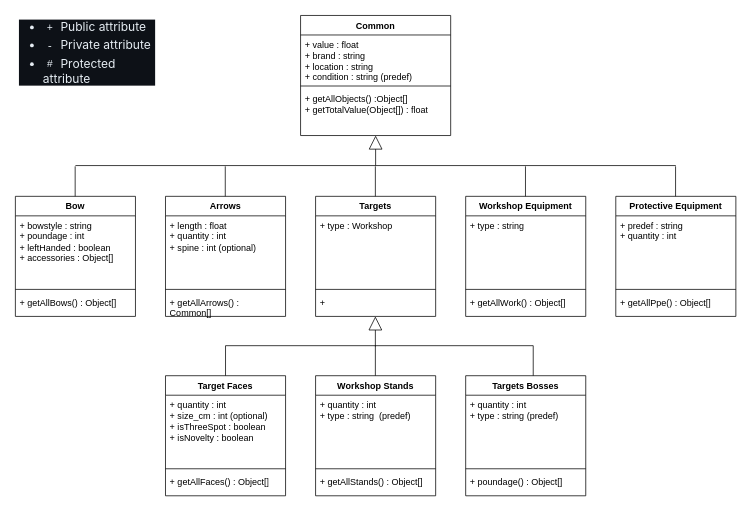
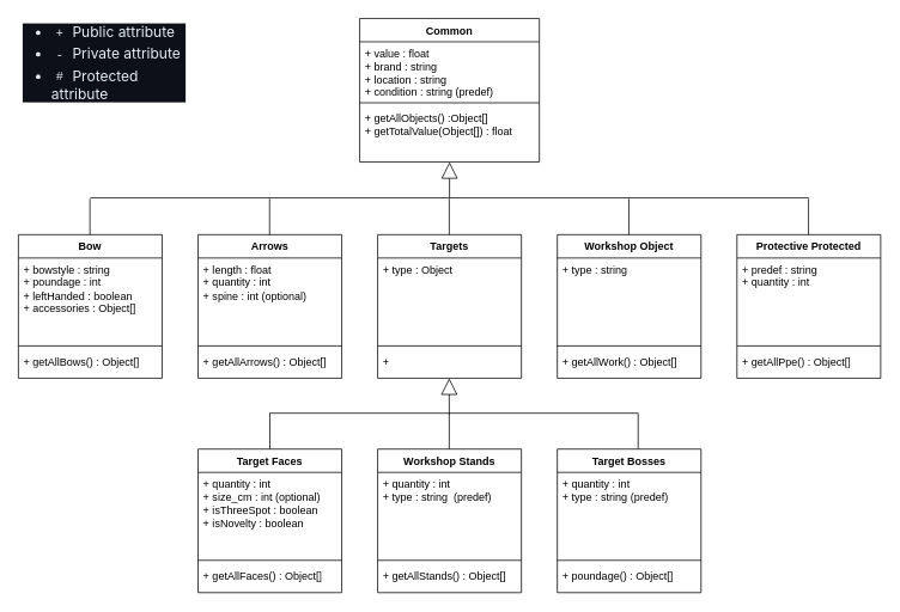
  <mxCell id="0" />
  <mxCell id="1" parent="0" />
  <mxCell id="2" value="Common" style="swimlane;fontStyle=1;align=center;verticalAlign=top;childLayout=stackLayout;horizontal=1;startSize=26;horizontalStack=0;resizeParent=1;resizeParentMax=0;resizeLast=0;collapsible=1;marginBottom=0;whiteSpace=wrap;html=1;" parent="1" vertex="1"><mxGeometry x="400" y="20" width="200" height="160" as="geometry"><mxRectangle x="320" y="40" width="90" height="30" as="alternateBounds" /></mxGeometry></mxCell>
  <mxCell id="3" value="+ value : float&lt;br&gt;+ brand : string&lt;br&gt;+ location : string&lt;br&gt;+ condition : string (predef)&lt;br&gt;+ type : string (predef)" style="text;strokeColor=none;fillColor=none;align=left;verticalAlign=top;spacingLeft=4;spacingRight=4;overflow=hidden;rotatable=0;points=[[0,0.5],[1,0.5]];portConstraint=eastwest;whiteSpace=wrap;html=1;" parent="2" vertex="1"><mxGeometry y="26" width="200" height="64" as="geometry" /></mxCell>
  <mxCell id="4" value="" style="line;strokeWidth=1;fillColor=none;align=left;verticalAlign=middle;spacingTop=-1;spacingLeft=3;spacingRight=3;rotatable=0;labelPosition=right;points=[];portConstraint=eastwest;strokeColor=inherit;" parent="2" vertex="1"><mxGeometry y="90" width="200" height="8" as="geometry" /></mxCell>
  <mxCell id="5" value="+ getAllObjects() :Object[]&lt;br&gt;+ getTotalValue(Object[]) : float" style="text;strokeColor=none;fillColor=none;align=left;verticalAlign=top;spacingLeft=4;spacingRight=4;overflow=hidden;rotatable=0;points=[[0,0.5],[1,0.5]];portConstraint=eastwest;whiteSpace=wrap;html=1;" parent="2" vertex="1"><mxGeometry y="98" width="200" height="62" as="geometry" /></mxCell>
  <mxCell id="6" value="" style="endArrow=block;endSize=16;endFill=0;html=1;rounded=0;" parent="1" edge="1"><mxGeometry width="160" relative="1" as="geometry"><mxPoint x="500" y="220" as="sourcePoint" /><mxPoint x="500" y="180" as="targetPoint" /></mxGeometry></mxCell>
  <mxCell id="7" value="Arrows" style="swimlane;fontStyle=1;align=center;verticalAlign=top;childLayout=stackLayout;horizontal=1;startSize=26;horizontalStack=0;resizeParent=1;resizeParentMax=0;resizeLast=0;collapsible=1;marginBottom=0;whiteSpace=wrap;html=1;" parent="1" vertex="1"><mxGeometry x="220" y="261" width="160" height="160" as="geometry" /></mxCell>
  <mxCell id="8" value="+ length : float&lt;br&gt;+ quantity : int&lt;br&gt;+ spine : int (optional)" style="text;strokeColor=none;fillColor=none;align=left;verticalAlign=top;spacingLeft=4;spacingRight=4;overflow=hidden;rotatable=0;points=[[0,0.5],[1,0.5]];portConstraint=eastwest;whiteSpace=wrap;html=1;" parent="7" vertex="1"><mxGeometry y="26" width="160" height="94" as="geometry" /></mxCell>
  <mxCell id="9" value="" style="line;strokeWidth=1;fillColor=none;align=left;verticalAlign=middle;spacingTop=-1;spacingLeft=3;spacingRight=3;rotatable=0;labelPosition=right;points=[];portConstraint=eastwest;strokeColor=inherit;" parent="7" vertex="1"><mxGeometry y="120" width="160" height="8" as="geometry" /></mxCell>
- <mxCell id="10" value="+ getAllArrows() : Common[]" style="text;strokeColor=none;fillColor=none;align=left;verticalAlign=top;spacingLeft=4;spacingRight=4;overflow=hidden;rotatable=0;points=[[0,0.5],[1,0.5]];portConstraint=eastwest;whiteSpace=wrap;html=1;" parent="7" vertex="1"><mxGeometry y="128" width="160" height="32" as="geometry" /></mxCell>
+ <mxCell id="10" value="+ getAllArrows() : Object[]" style="text;strokeColor=none;fillColor=none;align=left;verticalAlign=top;spacingLeft=4;spacingRight=4;overflow=hidden;rotatable=0;points=[[0,0.5],[1,0.5]];portConstraint=eastwest;whiteSpace=wrap;html=1;" parent="7" vertex="1"><mxGeometry y="128" width="160" height="32" as="geometry" /></mxCell>
  <mxCell id="11" value="Bow" style="swimlane;fontStyle=1;align=center;verticalAlign=top;childLayout=stackLayout;horizontal=1;startSize=26;horizontalStack=0;resizeParent=1;resizeParentMax=0;resizeLast=0;collapsible=1;marginBottom=0;whiteSpace=wrap;html=1;" parent="1" vertex="1"><mxGeometry x="20" y="261" width="160" height="160" as="geometry" /></mxCell>
  <mxCell id="12" value="+ bowstyle : string&lt;br&gt;+ poundage : int&lt;br&gt;+ leftHanded : boolean&lt;br&gt;+ accessories : Object[]" style="text;strokeColor=none;fillColor=none;align=left;verticalAlign=top;spacingLeft=4;spacingRight=4;overflow=hidden;rotatable=0;points=[[0,0.5],[1,0.5]];portConstraint=eastwest;whiteSpace=wrap;html=1;" parent="11" vertex="1"><mxGeometry y="26" width="160" height="94" as="geometry" /></mxCell>
  <mxCell id="13" value="" style="line;strokeWidth=1;fillColor=none;align=left;verticalAlign=middle;spacingTop=-1;spacingLeft=3;spacingRight=3;rotatable=0;labelPosition=right;points=[];portConstraint=eastwest;strokeColor=inherit;" parent="11" vertex="1"><mxGeometry y="120" width="160" height="8" as="geometry" /></mxCell>
  <mxCell id="14" value="+ getAllBows() : Object[]" style="text;strokeColor=none;fillColor=none;align=left;verticalAlign=top;spacingLeft=4;spacingRight=4;overflow=hidden;rotatable=0;points=[[0,0.5],[1,0.5]];portConstraint=eastwest;whiteSpace=wrap;html=1;" parent="11" vertex="1"><mxGeometry y="128" width="160" height="32" as="geometry" /></mxCell>
- <mxCell id="15" value="Protective Equipment" style="swimlane;fontStyle=1;align=center;verticalAlign=top;childLayout=stackLayout;horizontal=1;startSize=26;horizontalStack=0;resizeParent=1;resizeParentMax=0;resizeLast=0;collapsible=1;marginBottom=0;whiteSpace=wrap;html=1;" parent="1" vertex="1"><mxGeometry x="820" y="261" width="160" height="160" as="geometry" /></mxCell>
+ <mxCell id="15" value="Protective Protected" style="swimlane;fontStyle=1;align=center;verticalAlign=top;childLayout=stackLayout;horizontal=1;startSize=26;horizontalStack=0;resizeParent=1;resizeParentMax=0;resizeLast=0;collapsible=1;marginBottom=0;whiteSpace=wrap;html=1;" parent="1" vertex="1"><mxGeometry x="820" y="261" width="160" height="160" as="geometry" /></mxCell>
  <mxCell id="16" value="+ predef : string&lt;br&gt;+ quantity : int" style="text;strokeColor=none;fillColor=none;align=left;verticalAlign=top;spacingLeft=4;spacingRight=4;overflow=hidden;rotatable=0;points=[[0,0.5],[1,0.5]];portConstraint=eastwest;whiteSpace=wrap;html=1;" parent="15" vertex="1"><mxGeometry y="26" width="160" height="94" as="geometry" /></mxCell>
  <mxCell id="17" value="" style="line;strokeWidth=1;fillColor=none;align=left;verticalAlign=middle;spacingTop=-1;spacingLeft=3;spacingRight=3;rotatable=0;labelPosition=right;points=[];portConstraint=eastwest;strokeColor=inherit;" parent="15" vertex="1"><mxGeometry y="120" width="160" height="8" as="geometry" /></mxCell>
  <mxCell id="18" value="+ getAllPpe() : Object[]" style="text;strokeColor=none;fillColor=none;align=left;verticalAlign=top;spacingLeft=4;spacingRight=4;overflow=hidden;rotatable=0;points=[[0,0.5],[1,0.5]];portConstraint=eastwest;whiteSpace=wrap;html=1;" parent="15" vertex="1"><mxGeometry y="128" width="160" height="32" as="geometry" /></mxCell>
- <mxCell id="19" value="Workshop Equipment" style="swimlane;fontStyle=1;align=center;verticalAlign=top;childLayout=stackLayout;horizontal=1;startSize=26;horizontalStack=0;resizeParent=1;resizeParentMax=0;resizeLast=0;collapsible=1;marginBottom=0;whiteSpace=wrap;html=1;" parent="1" vertex="1"><mxGeometry x="620" y="261" width="160" height="160" as="geometry" /></mxCell>
+ <mxCell id="19" value="Workshop Object" style="swimlane;fontStyle=1;align=center;verticalAlign=top;childLayout=stackLayout;horizontal=1;startSize=26;horizontalStack=0;resizeParent=1;resizeParentMax=0;resizeLast=0;collapsible=1;marginBottom=0;whiteSpace=wrap;html=1;" parent="1" vertex="1"><mxGeometry x="620" y="261" width="160" height="160" as="geometry" /></mxCell>
  <mxCell id="20" value="+ type : string" style="text;strokeColor=none;fillColor=none;align=left;verticalAlign=top;spacingLeft=4;spacingRight=4;overflow=hidden;rotatable=0;points=[[0,0.5],[1,0.5]];portConstraint=eastwest;whiteSpace=wrap;html=1;" parent="19" vertex="1"><mxGeometry y="26" width="160" height="94" as="geometry" /></mxCell>
  <mxCell id="21" value="" style="line;strokeWidth=1;fillColor=none;align=left;verticalAlign=middle;spacingTop=-1;spacingLeft=3;spacingRight=3;rotatable=0;labelPosition=right;points=[];portConstraint=eastwest;strokeColor=inherit;" parent="19" vertex="1"><mxGeometry y="120" width="160" height="8" as="geometry" /></mxCell>
  <mxCell id="22" value="+ getAllWork() : Object[]" style="text;strokeColor=none;fillColor=none;align=left;verticalAlign=top;spacingLeft=4;spacingRight=4;overflow=hidden;rotatable=0;points=[[0,0.5],[1,0.5]];portConstraint=eastwest;whiteSpace=wrap;html=1;" parent="19" vertex="1"><mxGeometry y="128" width="160" height="32" as="geometry" /></mxCell>
  <mxCell id="23" value="Targets" style="swimlane;fontStyle=1;align=center;verticalAlign=top;childLayout=stackLayout;horizontal=1;startSize=26;horizontalStack=0;resizeParent=1;resizeParentMax=0;resizeLast=0;collapsible=1;marginBottom=0;whiteSpace=wrap;html=1;" parent="1" vertex="1"><mxGeometry x="420" y="261" width="160" height="160" as="geometry" /></mxCell>
- <mxCell id="24" value="+ type : Workshop" style="text;strokeColor=none;fillColor=none;align=left;verticalAlign=top;spacingLeft=4;spacingRight=4;overflow=hidden;rotatable=0;points=[[0,0.5],[1,0.5]];portConstraint=eastwest;whiteSpace=wrap;html=1;" parent="23" vertex="1"><mxGeometry y="26" width="160" height="94" as="geometry" /></mxCell>
+ <mxCell id="24" value="+ type : Object" style="text;strokeColor=none;fillColor=none;align=left;verticalAlign=top;spacingLeft=4;spacingRight=4;overflow=hidden;rotatable=0;points=[[0,0.5],[1,0.5]];portConstraint=eastwest;whiteSpace=wrap;html=1;" parent="23" vertex="1"><mxGeometry y="26" width="160" height="94" as="geometry" /></mxCell>
  <mxCell id="25" value="" style="line;strokeWidth=1;fillColor=none;align=left;verticalAlign=middle;spacingTop=-1;spacingLeft=3;spacingRight=3;rotatable=0;labelPosition=right;points=[];portConstraint=eastwest;strokeColor=inherit;" parent="23" vertex="1"><mxGeometry y="120" width="160" height="8" as="geometry" /></mxCell>
  <mxCell id="26" value="+&amp;nbsp;" style="text;strokeColor=none;fillColor=none;align=left;verticalAlign=top;spacingLeft=4;spacingRight=4;overflow=hidden;rotatable=0;points=[[0,0.5],[1,0.5]];portConstraint=eastwest;whiteSpace=wrap;html=1;" parent="23" vertex="1"><mxGeometry y="128" width="160" height="32" as="geometry" /></mxCell>
  <mxCell id="27" value="Workshop Stands" style="swimlane;fontStyle=1;align=center;verticalAlign=top;childLayout=stackLayout;horizontal=1;startSize=26;horizontalStack=0;resizeParent=1;resizeParentMax=0;resizeLast=0;collapsible=1;marginBottom=0;whiteSpace=wrap;html=1;" parent="1" vertex="1"><mxGeometry x="420" y="500" width="160" height="160" as="geometry" /></mxCell>
  <mxCell id="28" value="+ quantity : int&lt;br&gt;+ type : string&amp;nbsp;&amp;nbsp;(predef)" style="text;strokeColor=none;fillColor=none;align=left;verticalAlign=top;spacingLeft=4;spacingRight=4;overflow=hidden;rotatable=0;points=[[0,0.5],[1,0.5]];portConstraint=eastwest;whiteSpace=wrap;html=1;" parent="27" vertex="1"><mxGeometry y="26" width="160" height="94" as="geometry" /></mxCell>
  <mxCell id="29" value="" style="line;strokeWidth=1;fillColor=none;align=left;verticalAlign=middle;spacingTop=-1;spacingLeft=3;spacingRight=3;rotatable=0;labelPosition=right;points=[];portConstraint=eastwest;strokeColor=inherit;" parent="27" vertex="1"><mxGeometry y="120" width="160" height="8" as="geometry" /></mxCell>
  <mxCell id="30" value="+ getAllStands() : Object[]" style="text;strokeColor=none;fillColor=none;align=left;verticalAlign=top;spacingLeft=4;spacingRight=4;overflow=hidden;rotatable=0;points=[[0,0.5],[1,0.5]];portConstraint=eastwest;whiteSpace=wrap;html=1;" parent="27" vertex="1"><mxGeometry y="128" width="160" height="32" as="geometry" /></mxCell>
  <mxCell id="31" value="Target Faces" style="swimlane;fontStyle=1;align=center;verticalAlign=top;childLayout=stackLayout;horizontal=1;startSize=26;horizontalStack=0;resizeParent=1;resizeParentMax=0;resizeLast=0;collapsible=1;marginBottom=0;whiteSpace=wrap;html=1;" parent="1" vertex="1"><mxGeometry x="220" y="500" width="160" height="160" as="geometry" /></mxCell>
  <mxCell id="32" value="+ quantity : int&lt;br&gt;+ size_cm : int (optional)&lt;br&gt;+ isThreeSpot : boolean&lt;br&gt;+ isNovelty : boolean" style="text;strokeColor=none;fillColor=none;align=left;verticalAlign=top;spacingLeft=4;spacingRight=4;overflow=hidden;rotatable=0;points=[[0,0.5],[1,0.5]];portConstraint=eastwest;whiteSpace=wrap;html=1;" parent="31" vertex="1"><mxGeometry y="26" width="160" height="94" as="geometry" /></mxCell>
  <mxCell id="33" value="" style="line;strokeWidth=1;fillColor=none;align=left;verticalAlign=middle;spacingTop=-1;spacingLeft=3;spacingRight=3;rotatable=0;labelPosition=right;points=[];portConstraint=eastwest;strokeColor=inherit;" parent="31" vertex="1"><mxGeometry y="120" width="160" height="8" as="geometry" /></mxCell>
  <mxCell id="34" value="+ getAllFaces() : Object[]" style="text;strokeColor=none;fillColor=none;align=left;verticalAlign=top;spacingLeft=4;spacingRight=4;overflow=hidden;rotatable=0;points=[[0,0.5],[1,0.5]];portConstraint=eastwest;whiteSpace=wrap;html=1;" parent="31" vertex="1"><mxGeometry y="128" width="160" height="32" as="geometry" /></mxCell>
- <mxCell id="35" value="Targets Bosses" style="swimlane;fontStyle=1;align=center;verticalAlign=top;childLayout=stackLayout;horizontal=1;startSize=26;horizontalStack=0;resizeParent=1;resizeParentMax=0;resizeLast=0;collapsible=1;marginBottom=0;whiteSpace=wrap;html=1;" parent="1" vertex="1"><mxGeometry x="620" y="500" width="160" height="160" as="geometry" /></mxCell>
+ <mxCell id="35" value="Target Bosses" style="swimlane;fontStyle=1;align=center;verticalAlign=top;childLayout=stackLayout;horizontal=1;startSize=26;horizontalStack=0;resizeParent=1;resizeParentMax=0;resizeLast=0;collapsible=1;marginBottom=0;whiteSpace=wrap;html=1;" parent="1" vertex="1"><mxGeometry x="620" y="500" width="160" height="160" as="geometry" /></mxCell>
  <mxCell id="36" value="+ quantity : int&lt;br&gt;+ type : string (predef)" style="text;strokeColor=none;fillColor=none;align=left;verticalAlign=top;spacingLeft=4;spacingRight=4;overflow=hidden;rotatable=0;points=[[0,0.5],[1,0.5]];portConstraint=eastwest;whiteSpace=wrap;html=1;" parent="35" vertex="1"><mxGeometry y="26" width="160" height="94" as="geometry" /></mxCell>
  <mxCell id="37" value="" style="line;strokeWidth=1;fillColor=none;align=left;verticalAlign=middle;spacingTop=-1;spacingLeft=3;spacingRight=3;rotatable=0;labelPosition=right;points=[];portConstraint=eastwest;strokeColor=inherit;" parent="35" vertex="1"><mxGeometry y="120" width="160" height="8" as="geometry" /></mxCell>
  <mxCell id="38" value="+ poundage() : Object[]" style="text;strokeColor=none;fillColor=none;align=left;verticalAlign=top;spacingLeft=4;spacingRight=4;overflow=hidden;rotatable=0;points=[[0,0.5],[1,0.5]];portConstraint=eastwest;whiteSpace=wrap;html=1;" parent="35" vertex="1"><mxGeometry y="128" width="160" height="32" as="geometry" /></mxCell>
  <mxCell id="39" value="" style="endArrow=block;endSize=16;endFill=0;html=1;rounded=0;" parent="1" edge="1"><mxGeometry width="160" relative="1" as="geometry"><mxPoint x="499.66" y="461" as="sourcePoint" /><mxPoint x="499.66" y="421" as="targetPoint" /></mxGeometry></mxCell>
  <mxCell id="40" value="" style="endArrow=none;html=1;rounded=0;" parent="1" edge="1"><mxGeometry width="50" height="50" relative="1" as="geometry"><mxPoint x="300" y="460" as="sourcePoint" /><mxPoint x="710" y="460" as="targetPoint" /></mxGeometry></mxCell>
  <mxCell id="41" value="" style="endArrow=none;html=1;rounded=0;entryX=0.5;entryY=0;entryDx=0;entryDy=0;" parent="1" target="31" edge="1"><mxGeometry width="50" height="50" relative="1" as="geometry"><mxPoint x="300" y="460" as="sourcePoint" /><mxPoint x="720" y="470" as="targetPoint" /></mxGeometry></mxCell>
  <mxCell id="42" value="" style="endArrow=none;html=1;rounded=0;entryX=0.5;entryY=0;entryDx=0;entryDy=0;" parent="1" edge="1"><mxGeometry width="50" height="50" relative="1" as="geometry"><mxPoint x="499.66" y="460" as="sourcePoint" /><mxPoint x="499.66" y="500" as="targetPoint" /></mxGeometry></mxCell>
  <mxCell id="43" value="" style="endArrow=none;html=1;rounded=0;entryX=0.5;entryY=0;entryDx=0;entryDy=0;" parent="1" edge="1"><mxGeometry width="50" height="50" relative="1" as="geometry"><mxPoint x="710" y="460" as="sourcePoint" /><mxPoint x="710" y="500" as="targetPoint" /></mxGeometry></mxCell>
  <mxCell id="44" value="" style="endArrow=none;html=1;rounded=0;entryX=0.5;entryY=0;entryDx=0;entryDy=0;" parent="1" edge="1"><mxGeometry width="50" height="50" relative="1" as="geometry"><mxPoint x="99.66" y="221" as="sourcePoint" /><mxPoint x="99.66" y="261" as="targetPoint" /></mxGeometry></mxCell>
  <mxCell id="45" value="" style="endArrow=none;html=1;rounded=0;entryX=0.5;entryY=0;entryDx=0;entryDy=0;" parent="1" edge="1"><mxGeometry width="50" height="50" relative="1" as="geometry"><mxPoint x="299.66" y="221" as="sourcePoint" /><mxPoint x="299.66" y="261" as="targetPoint" /></mxGeometry></mxCell>
  <mxCell id="46" value="" style="endArrow=none;html=1;rounded=0;entryX=0.5;entryY=0;entryDx=0;entryDy=0;" parent="1" edge="1"><mxGeometry width="50" height="50" relative="1" as="geometry"><mxPoint x="499.66" y="221" as="sourcePoint" /><mxPoint x="499.66" y="261" as="targetPoint" /></mxGeometry></mxCell>
  <mxCell id="47" value="" style="endArrow=none;html=1;rounded=0;entryX=0.5;entryY=0;entryDx=0;entryDy=0;" parent="1" edge="1"><mxGeometry width="50" height="50" relative="1" as="geometry"><mxPoint x="699.66" y="221" as="sourcePoint" /><mxPoint x="699.66" y="261" as="targetPoint" /></mxGeometry></mxCell>
  <mxCell id="48" value="" style="endArrow=none;html=1;rounded=0;entryX=0.5;entryY=0;entryDx=0;entryDy=0;" parent="1" edge="1"><mxGeometry width="50" height="50" relative="1" as="geometry"><mxPoint x="899.66" y="221" as="sourcePoint" /><mxPoint x="899.66" y="261" as="targetPoint" /></mxGeometry></mxCell>
  <mxCell id="49" value="" style="endArrow=none;html=1;rounded=0;" parent="1" edge="1"><mxGeometry width="50" height="50" relative="1" as="geometry"><mxPoint x="100" y="220" as="sourcePoint" /><mxPoint x="900" y="220" as="targetPoint" /></mxGeometry></mxCell>
  <mxCell id="50" value="&lt;h1&gt;&lt;ul style=&quot;box-sizing: border-box; padding-left: 2em; margin-top: 0px; margin-bottom: 16px; color: rgb(230, 237, 243); font-family: -apple-system, BlinkMacSystemFont, &amp;quot;Segoe UI&amp;quot;, &amp;quot;Noto Sans&amp;quot;, Helvetica, Arial, sans-serif, &amp;quot;Apple Color Emoji&amp;quot;, &amp;quot;Segoe UI Emoji&amp;quot;; font-size: 16px; font-weight: 400; background-color: rgb(13, 17, 23);&quot; dir=&quot;auto&quot;&gt;&lt;li style=&quot;box-sizing: border-box;&quot;&gt;&lt;code style=&quot;box-sizing: border-box; font-family: ui-monospace, SFMono-Regular, &amp;quot;SF Mono&amp;quot;, Menlo, Consolas, &amp;quot;Liberation Mono&amp;quot;, monospace; font-size: 13.6px; padding: 0.2em 0.4em; margin: 0px; background-color: var(--bgColor-neutral-muted, var(--color-neutral-muted)); border-radius: 6px;&quot;&gt;+&lt;/code&gt;&amp;nbsp;Public attribute&lt;/li&gt;&lt;li style=&quot;box-sizing: border-box; margin-top: 0.25em;&quot;&gt;&lt;code style=&quot;box-sizing: border-box; font-family: ui-monospace, SFMono-Regular, &amp;quot;SF Mono&amp;quot;, Menlo, Consolas, &amp;quot;Liberation Mono&amp;quot;, monospace; font-size: 13.6px; padding: 0.2em 0.4em; margin: 0px; background-color: var(--bgColor-neutral-muted, var(--color-neutral-muted)); border-radius: 6px;&quot;&gt;-&lt;/code&gt;&amp;nbsp;Private attribute&lt;/li&gt;&lt;li style=&quot;box-sizing: border-box; margin-top: 0.25em;&quot;&gt;&lt;code style=&quot;box-sizing: border-box; font-family: ui-monospace, SFMono-Regular, &amp;quot;SF Mono&amp;quot;, Menlo, Consolas, &amp;quot;Liberation Mono&amp;quot;, monospace; font-size: 13.6px; padding: 0.2em 0.4em; margin: 0px; background-color: var(--bgColor-neutral-muted, var(--color-neutral-muted)); border-radius: 6px;&quot;&gt;#&lt;/code&gt;&amp;nbsp;Protected attribute&lt;/li&gt;&lt;/ul&gt;&lt;/h1&gt;" style="text;html=1;strokeColor=none;fillColor=none;spacing=5;spacingTop=-20;whiteSpace=wrap;overflow=hidden;rounded=0;" parent="1" vertex="1"><mxGeometry x="20" y="20" width="190" height="120" as="geometry" /></mxCell>
